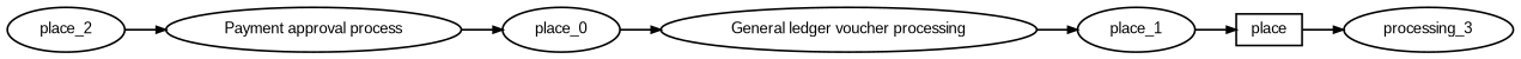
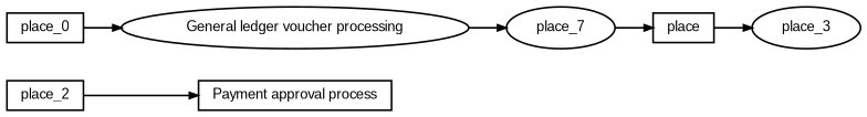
  digraph {
    fontname=Arial
    fontsize=8
    rankdir=LR
    ranksep=.3
    remincross=true
    node [fontname=Arial fontsize=8 shape=oval]
    edge [arrowsize=0.5]
-   n1 [height=.2 label="Payment approval process" shape=ellipse width=.2]
-   n2 [height=.2 label=place_0 width=.2]
+   n1 [height=.2 label="Payment approval process" shape=box width=.2]
+   n2 [height=.2 label=place_0 shape=box width=.2]
    n3 [height=.2 label="General ledger voucher processing\n" shape=ellipse width=.2]
    n4 [height=.2 label=place shape=box width=.2]
-   n5 [height=.2 label=processing_3 width=.2]
-   n6 [height=.2 label=place_1 width=.2]
-   n7 [height=.2 label=place_2 width=.2]
-   n1 -> n2
+   n5 [height=.2 label=place_3 width=.2]
+   n6 [height=.2 label=place_7 width=.2]
+   n7 [height=.2 label=place_2 shape=box width=.2]
    n2 -> n3
    n3 -> n6
    n4 -> n5
    n6 -> n4
    n7 -> n1
  }
